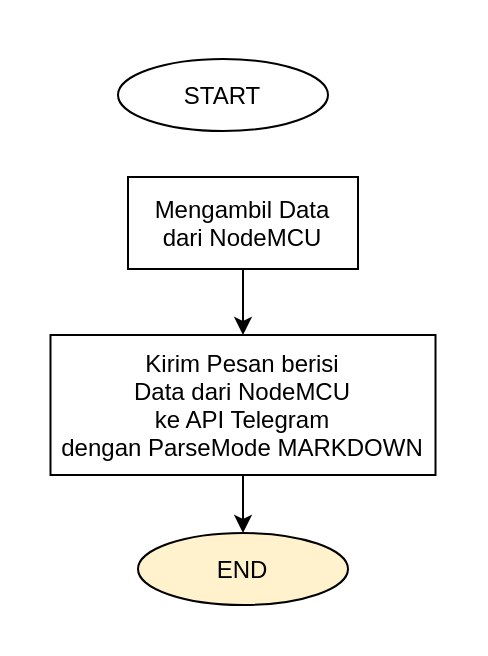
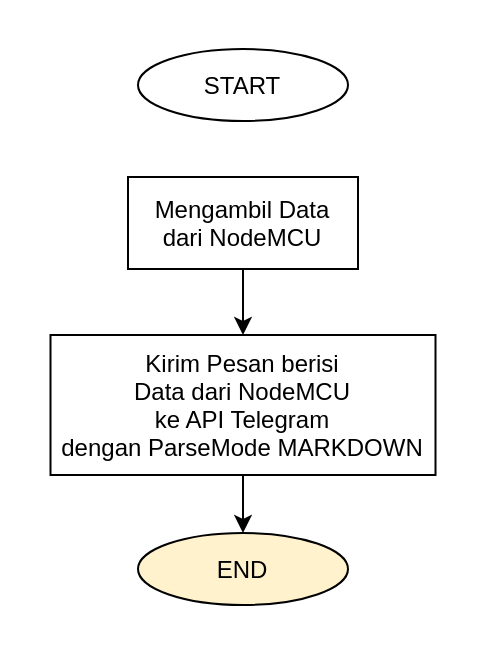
  <mxCell id="0" />
  <mxCell id="1" parent="0" />
- <mxCell id="2" value="START" style="ellipse;" parent="1" vertex="1"><mxGeometry x="58.5" y="29" width="105" height="36" as="geometry" /></mxCell>
+ <mxCell id="2" value="START" style="ellipse;" parent="1" vertex="1"><mxGeometry x="68.5" y="24" width="105" height="36" as="geometry" /></mxCell>
  <mxCell id="3" style="edgeStyle=orthogonalEdgeStyle;rounded=0;orthogonalLoop=1;jettySize=auto;html=1;exitX=0.5;exitY=1;exitDx=0;exitDy=0;entryX=0.5;entryY=0;entryDx=0;entryDy=0;" edge="1" parent="1" source="4" target="8"><mxGeometry relative="1" as="geometry" /></mxCell>
  <mxCell id="4" value="Mengambil Data&#10;dari NodeMCU" style="rounded=0;" parent="1" vertex="1"><mxGeometry x="63.5" y="88" width="115" height="46" as="geometry" /></mxCell>
  <mxCell id="5" value="END" style="ellipse;fillColor=#fff2cc;" parent="1" vertex="1"><mxGeometry x="68.5" y="266" width="105" height="36" as="geometry" /></mxCell>
  <mxCell id="6" value="" style="rounded=0;whiteSpace=wrap;html=1;fillColor=none;strokeColor=none;" parent="1" vertex="1"><mxGeometry x="20" y="20" width="202" height="286" as="geometry" /></mxCell>
  <mxCell id="7" style="edgeStyle=orthogonalEdgeStyle;rounded=0;orthogonalLoop=1;jettySize=auto;html=1;exitX=0.5;exitY=1;exitDx=0;exitDy=0;entryX=0.5;entryY=0;entryDx=0;entryDy=0;" edge="1" parent="1" source="8" target="5"><mxGeometry relative="1" as="geometry" /></mxCell>
  <mxCell id="8" value="Kirim Pesan berisi&#10;Data dari NodeMCU&#10;ke API Telegram&#10;dengan ParseMode MARKDOWN" style="rounded=0;" parent="1" vertex="1"><mxGeometry x="24.75" y="167" width="192.5" height="70" as="geometry" /></mxCell>
